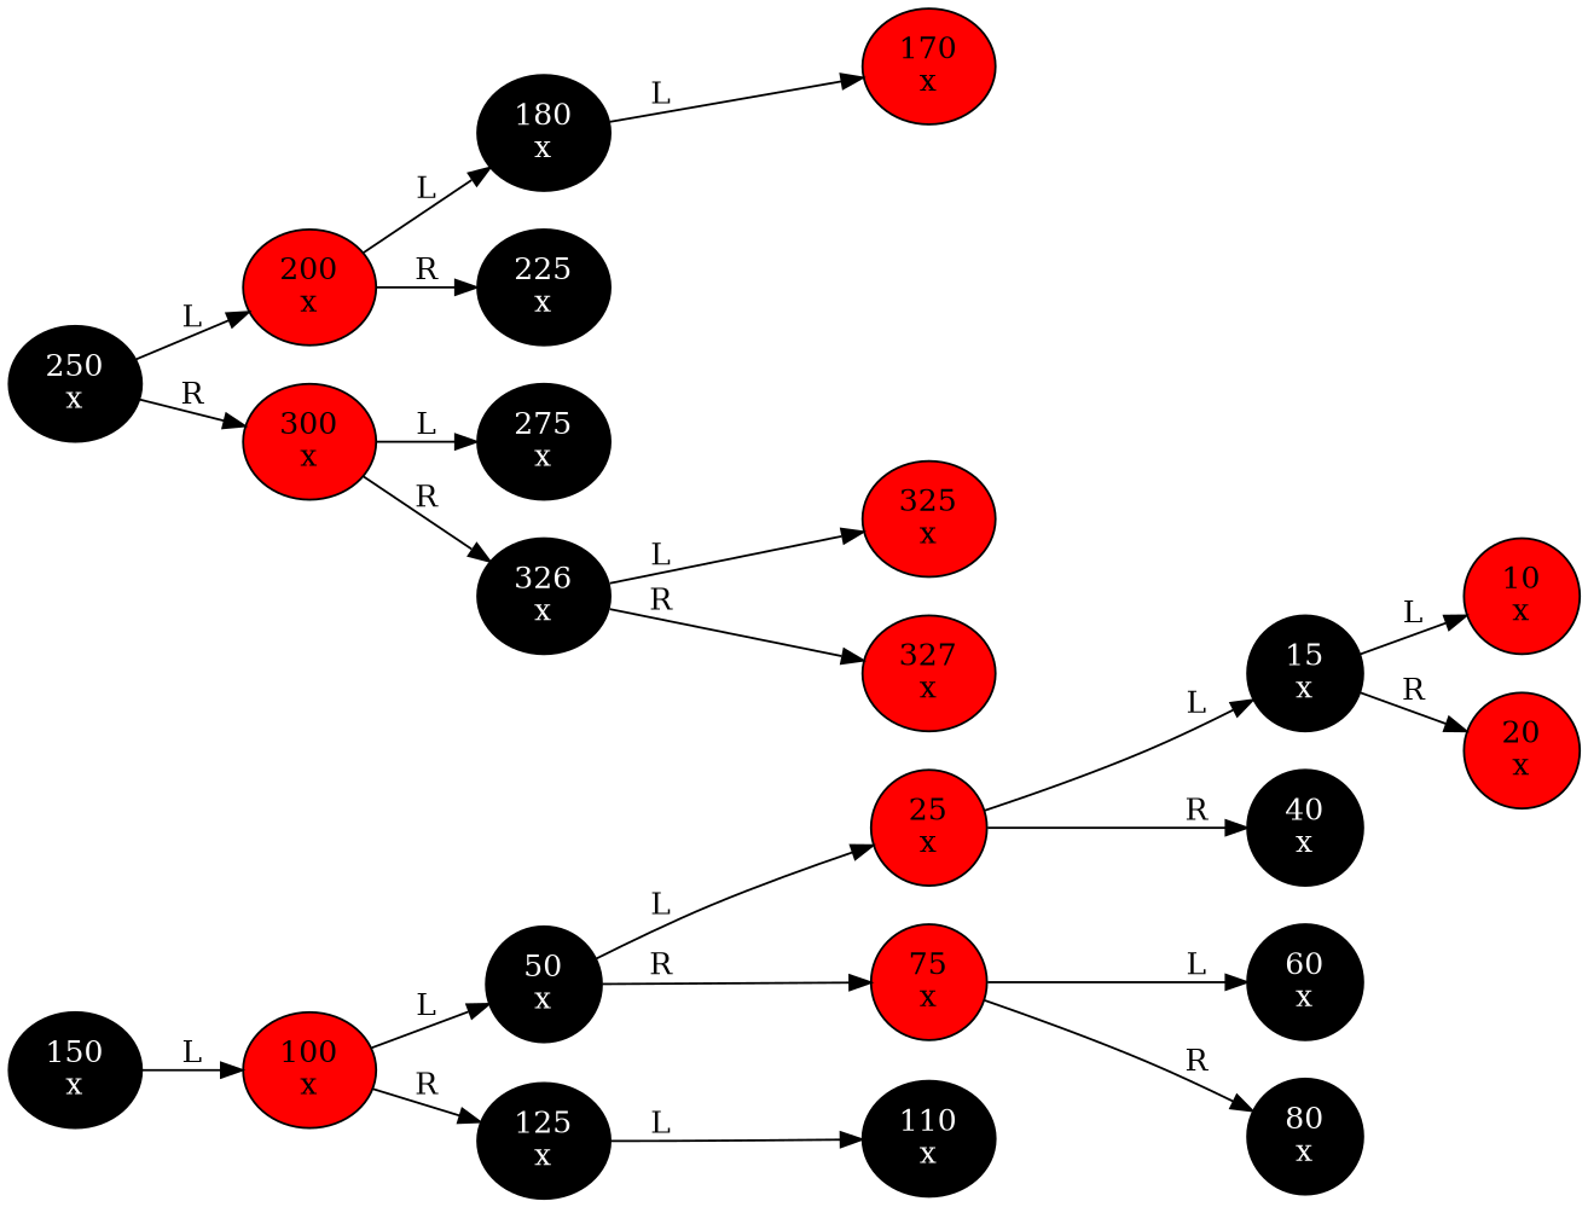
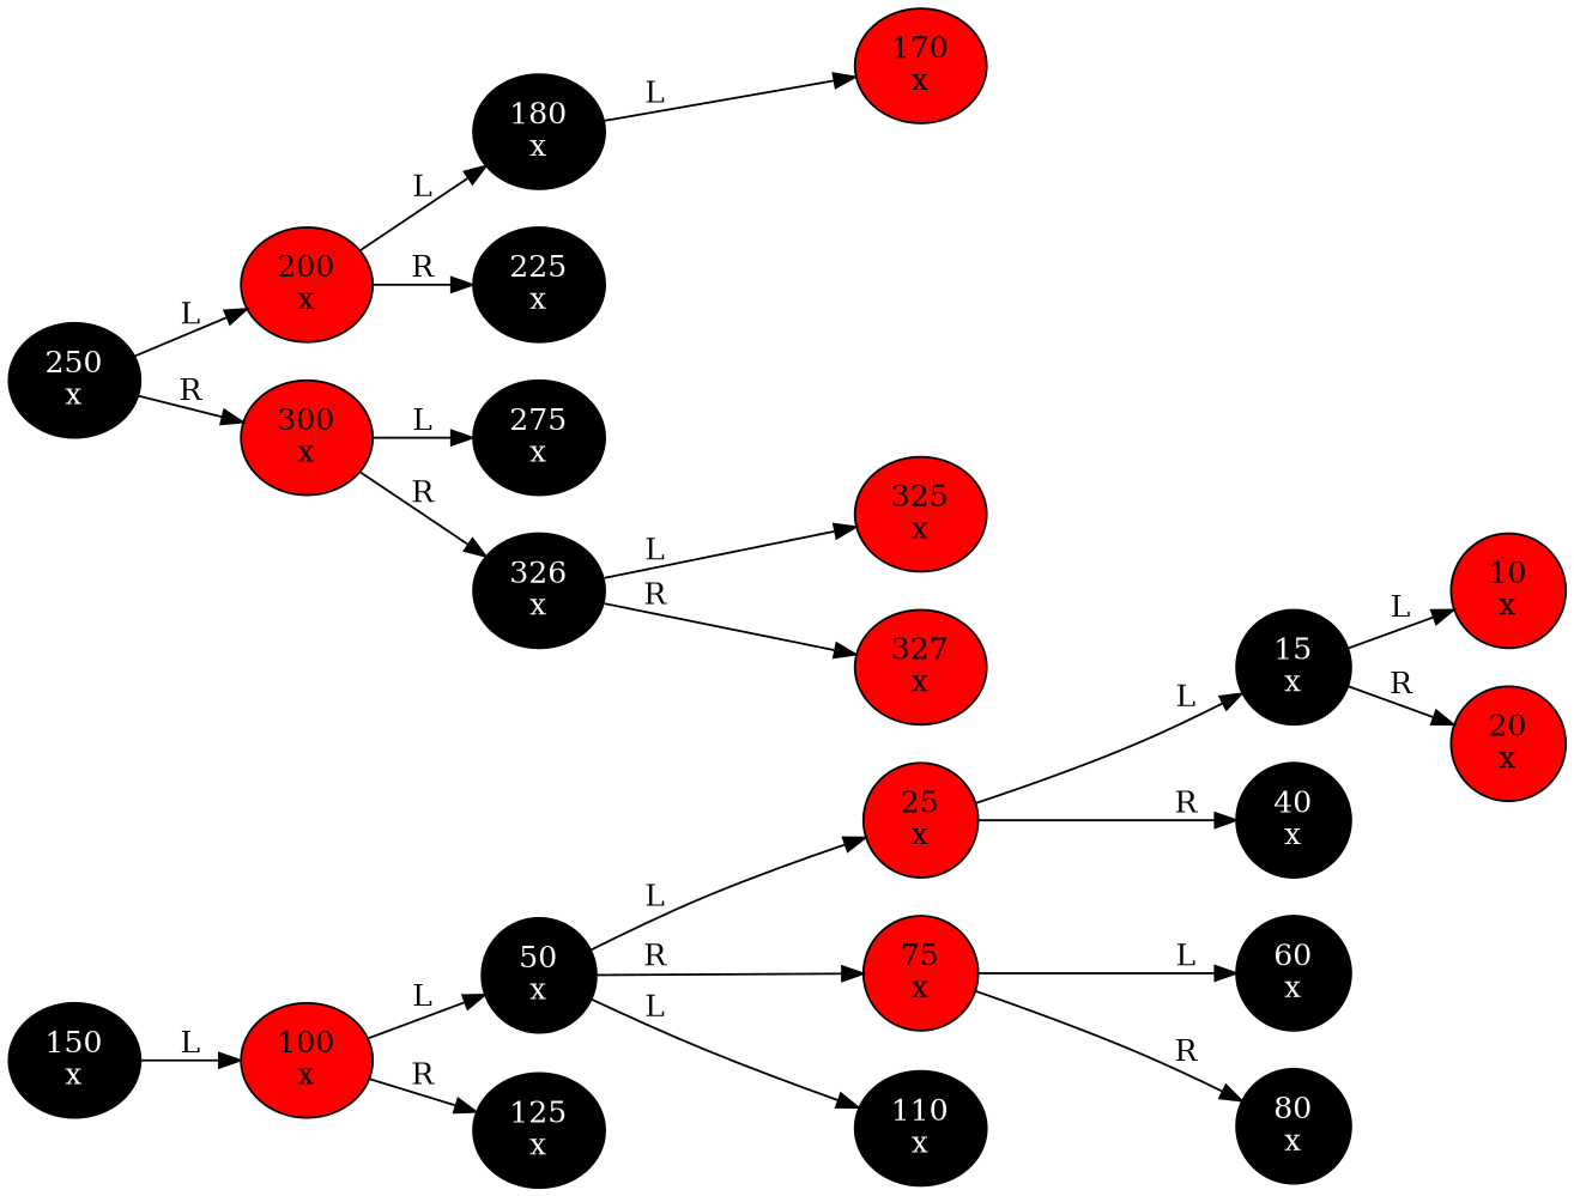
  digraph {
    rankdir=LR
    node [fillcolor=black fontcolor=white style=filled]
    edge [taildir=sw]
    n1 [label="150\nx"]
    n2 [fillcolor=red label="100\nx" fontcolor=""]
    n3 [label="50\nx"]
    n4 [label="125\nx"]
    n5 [label="250\nx"]
    n6 [fillcolor=red label="200\nx" fontcolor=""]
    n7 [fillcolor=red label="300\nx" fontcolor=""]
    n8 [fillcolor=red label="25\nx" fontcolor=""]
    n9 [fillcolor=red label="75\nx" fontcolor=""]
    n10 [label="110\nx"]
    n11 [label="180\nx"]
    n12 [label="225\nx"]
    n13 [label="275\nx"]
    n14 [label="326\nx"]
    n15 [label="15\nx"]
    n16 [label="40\nx"]
    n17 [label="60\nx"]
    n18 [label="80\nx"]
    n19 [fillcolor=red label="10\nx" fontcolor=""]
    n20 [fillcolor=red label="20\nx" fontcolor=""]
    n21 [fillcolor=red label="170\nx" fontcolor=""]
    node_325040804_R [style=invis fillcolor="" fontcolor=""]
    n23 [fillcolor=red label="325\nx" fontcolor=""]
    n24 [fillcolor=red label="327\nx" fontcolor=""]
    n1 -> n2 [label=L]
    n2 -> n3 [label=L]
    n2 -> n4 [label=R taildir=se]
    n3 -> n8 [label=L]
    n3 -> n9 [label=R taildir=se]
-   n4 -> n10 [label=L]
+   n3 -> n10 [label=L]
    n5 -> n6 [label=L]
    n5 -> n7 [label=R taildir=se]
    n6 -> n11 [label=L]
    n6 -> n12 [label=R taildir=se]
    n7 -> n13 [label=L]
    n7 -> n14 [label=R taildir=se]
    n8 -> n15 [label=L]
    n8 -> n16 [label=R taildir=se]
    n9 -> n17 [label=L]
    n9 -> n18 [label=R taildir=se]
    n11 -> n21 [label=L]
    n11 -> node_325040804_R [style=invis taildir=""]
    n14 -> n23 [label=L]
    n14 -> n24 [label=R taildir=se]
    n15 -> n19 [label=L]
    n15 -> n20 [label=R taildir=se]
  }
